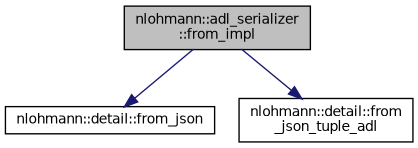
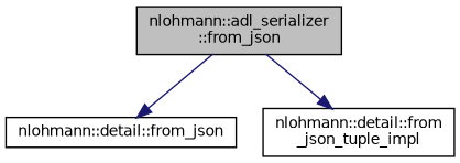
  digraph {
    rankdir=TB
    node [color=black fillcolor=white fontname=Helvetica fontsize=10 shape=record style=filled]
    edge [color=midnightblue fontname=Helvetica fontsize=10 labelfontname=Helvetica labelfontsize=10 style=solid]
-   n1 [fillcolor=grey75 fontcolor=black height=0.2 label="nlohmann::adl_serializer\l::from_impl" width=0.4]
+   n1 [fillcolor=grey75 fontcolor=black height=0.2 label="nlohmann::adl_serializer\l::from_json" width=0.4]
    n2 [height=0.2 label="nlohmann::detail::from_json" width=0.4]
-   n3 [height=0.2 label="nlohmann::detail::from\l_json_tuple_adl" width=0.4]
+   n3 [height=0.2 label="nlohmann::detail::from\l_json_tuple_impl" width=0.4]
    n1 -> n2
    n1 -> n3
  }
